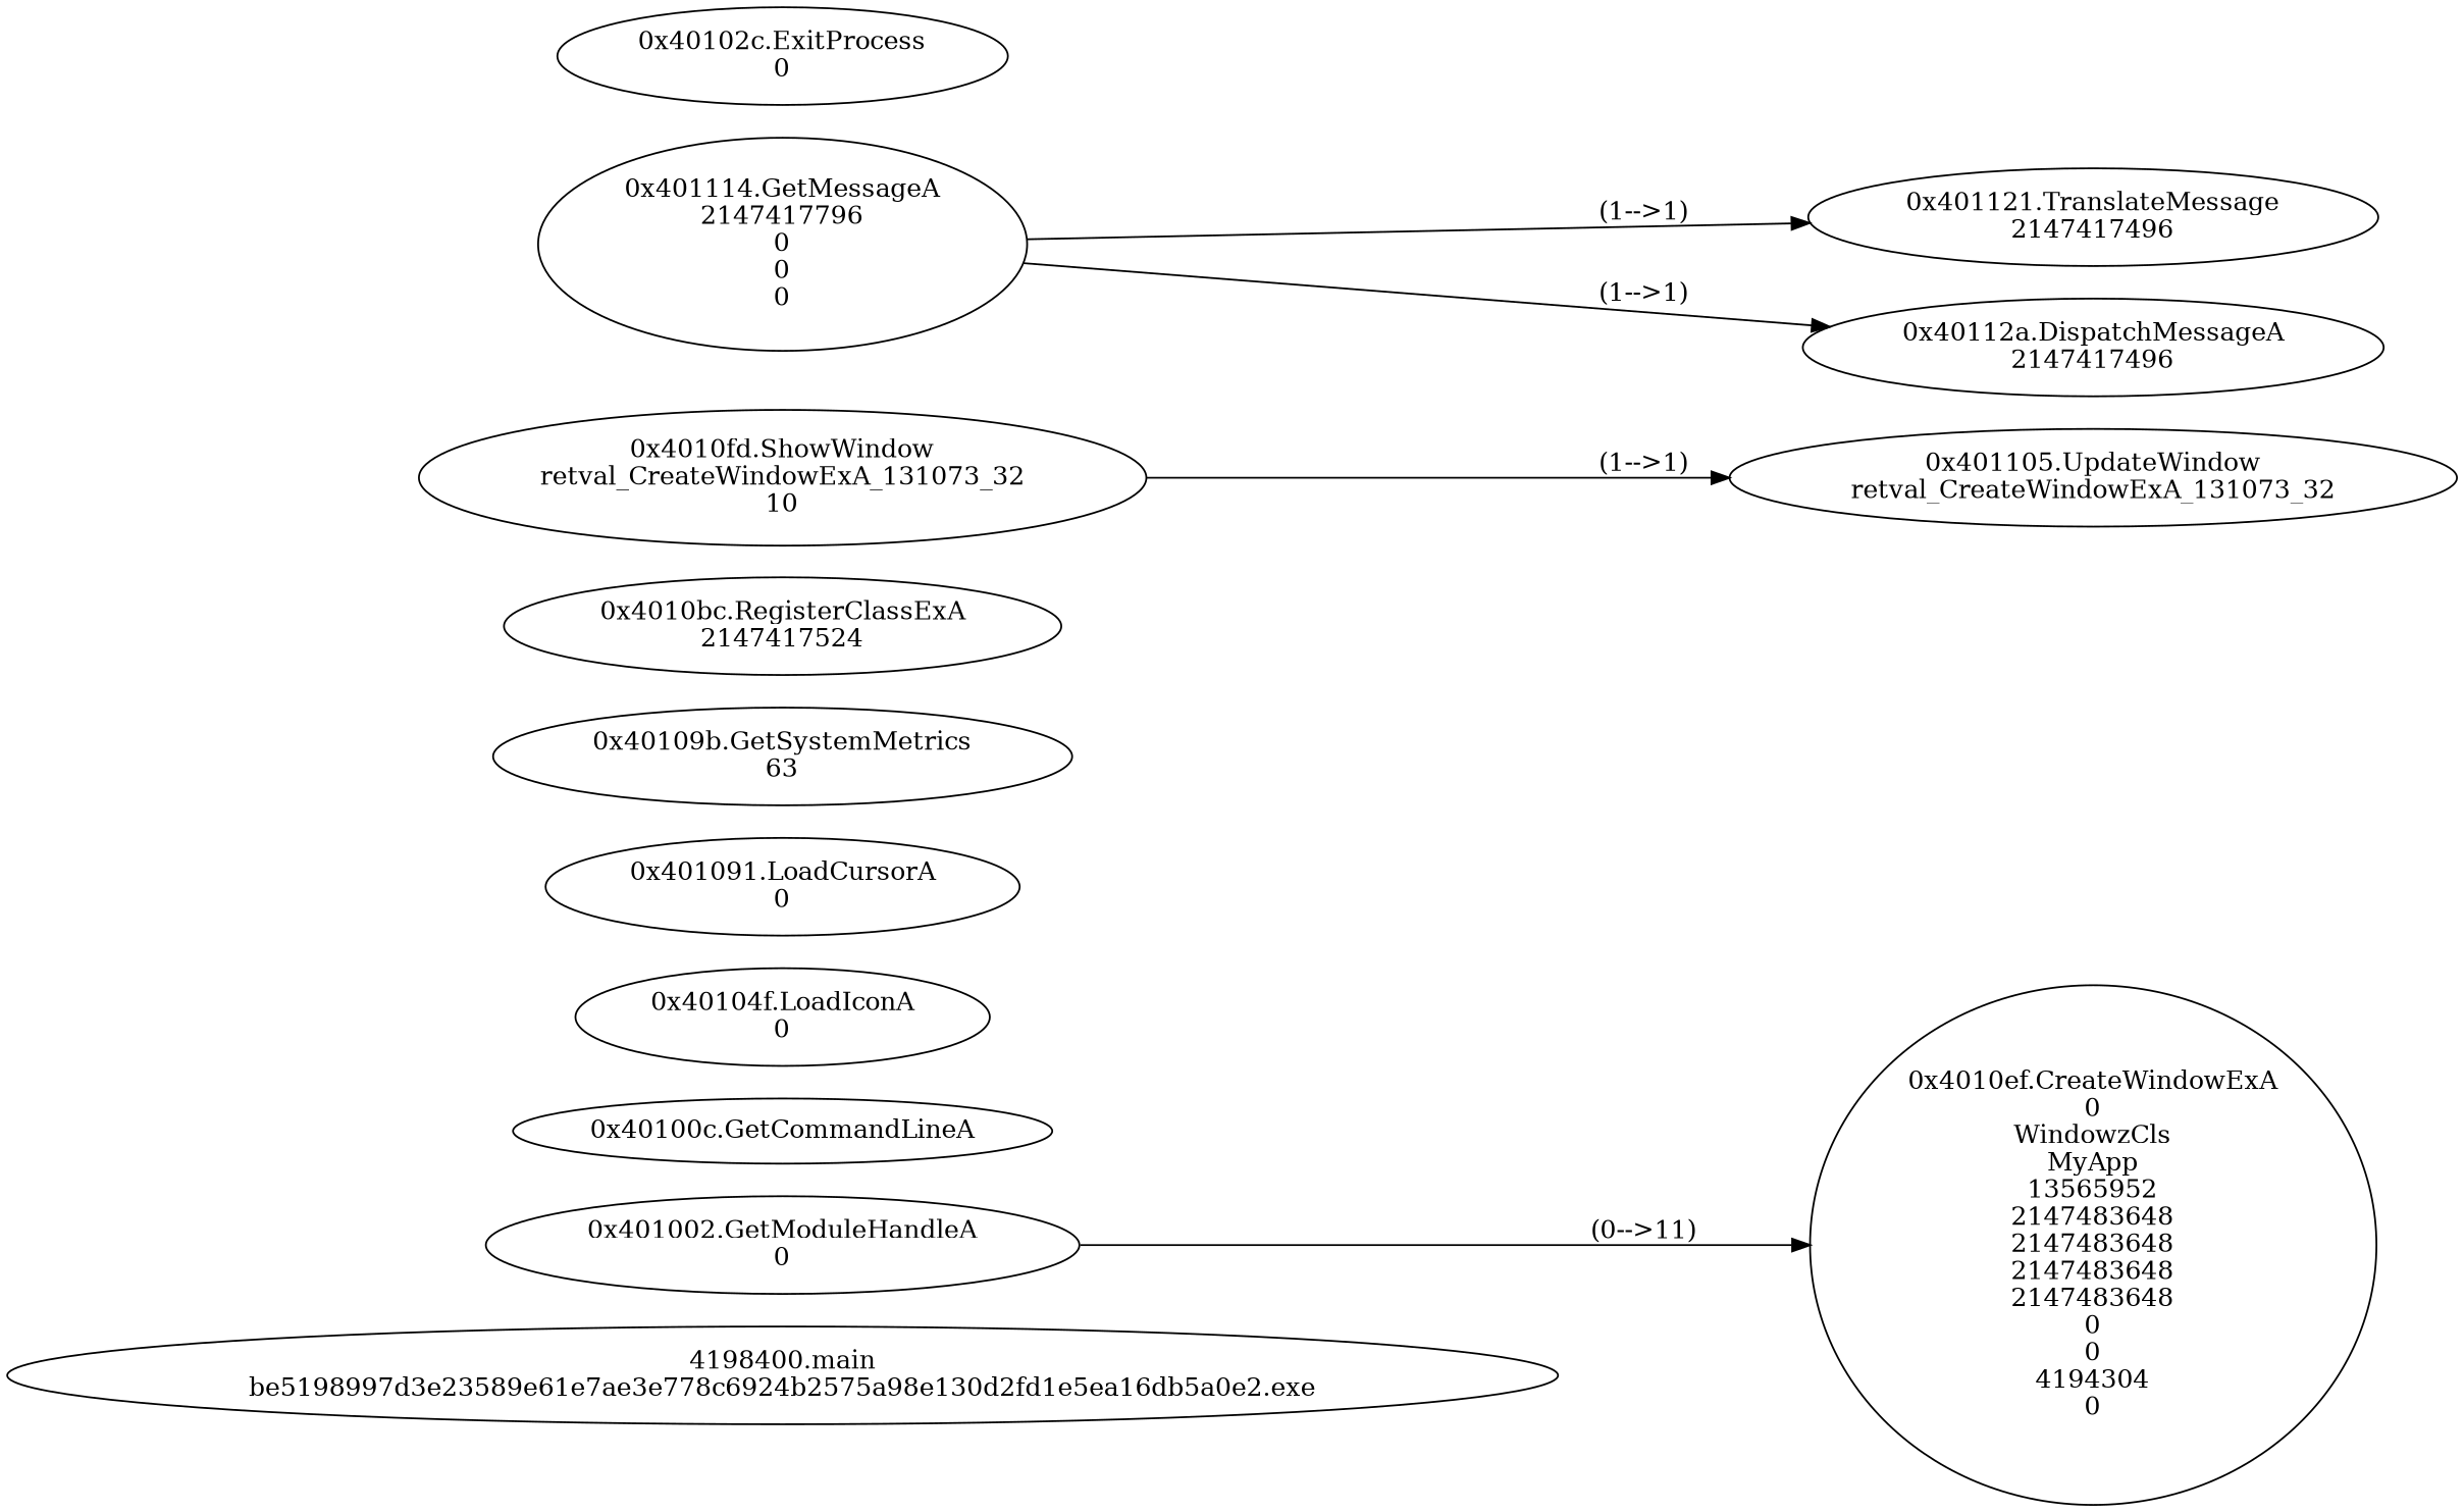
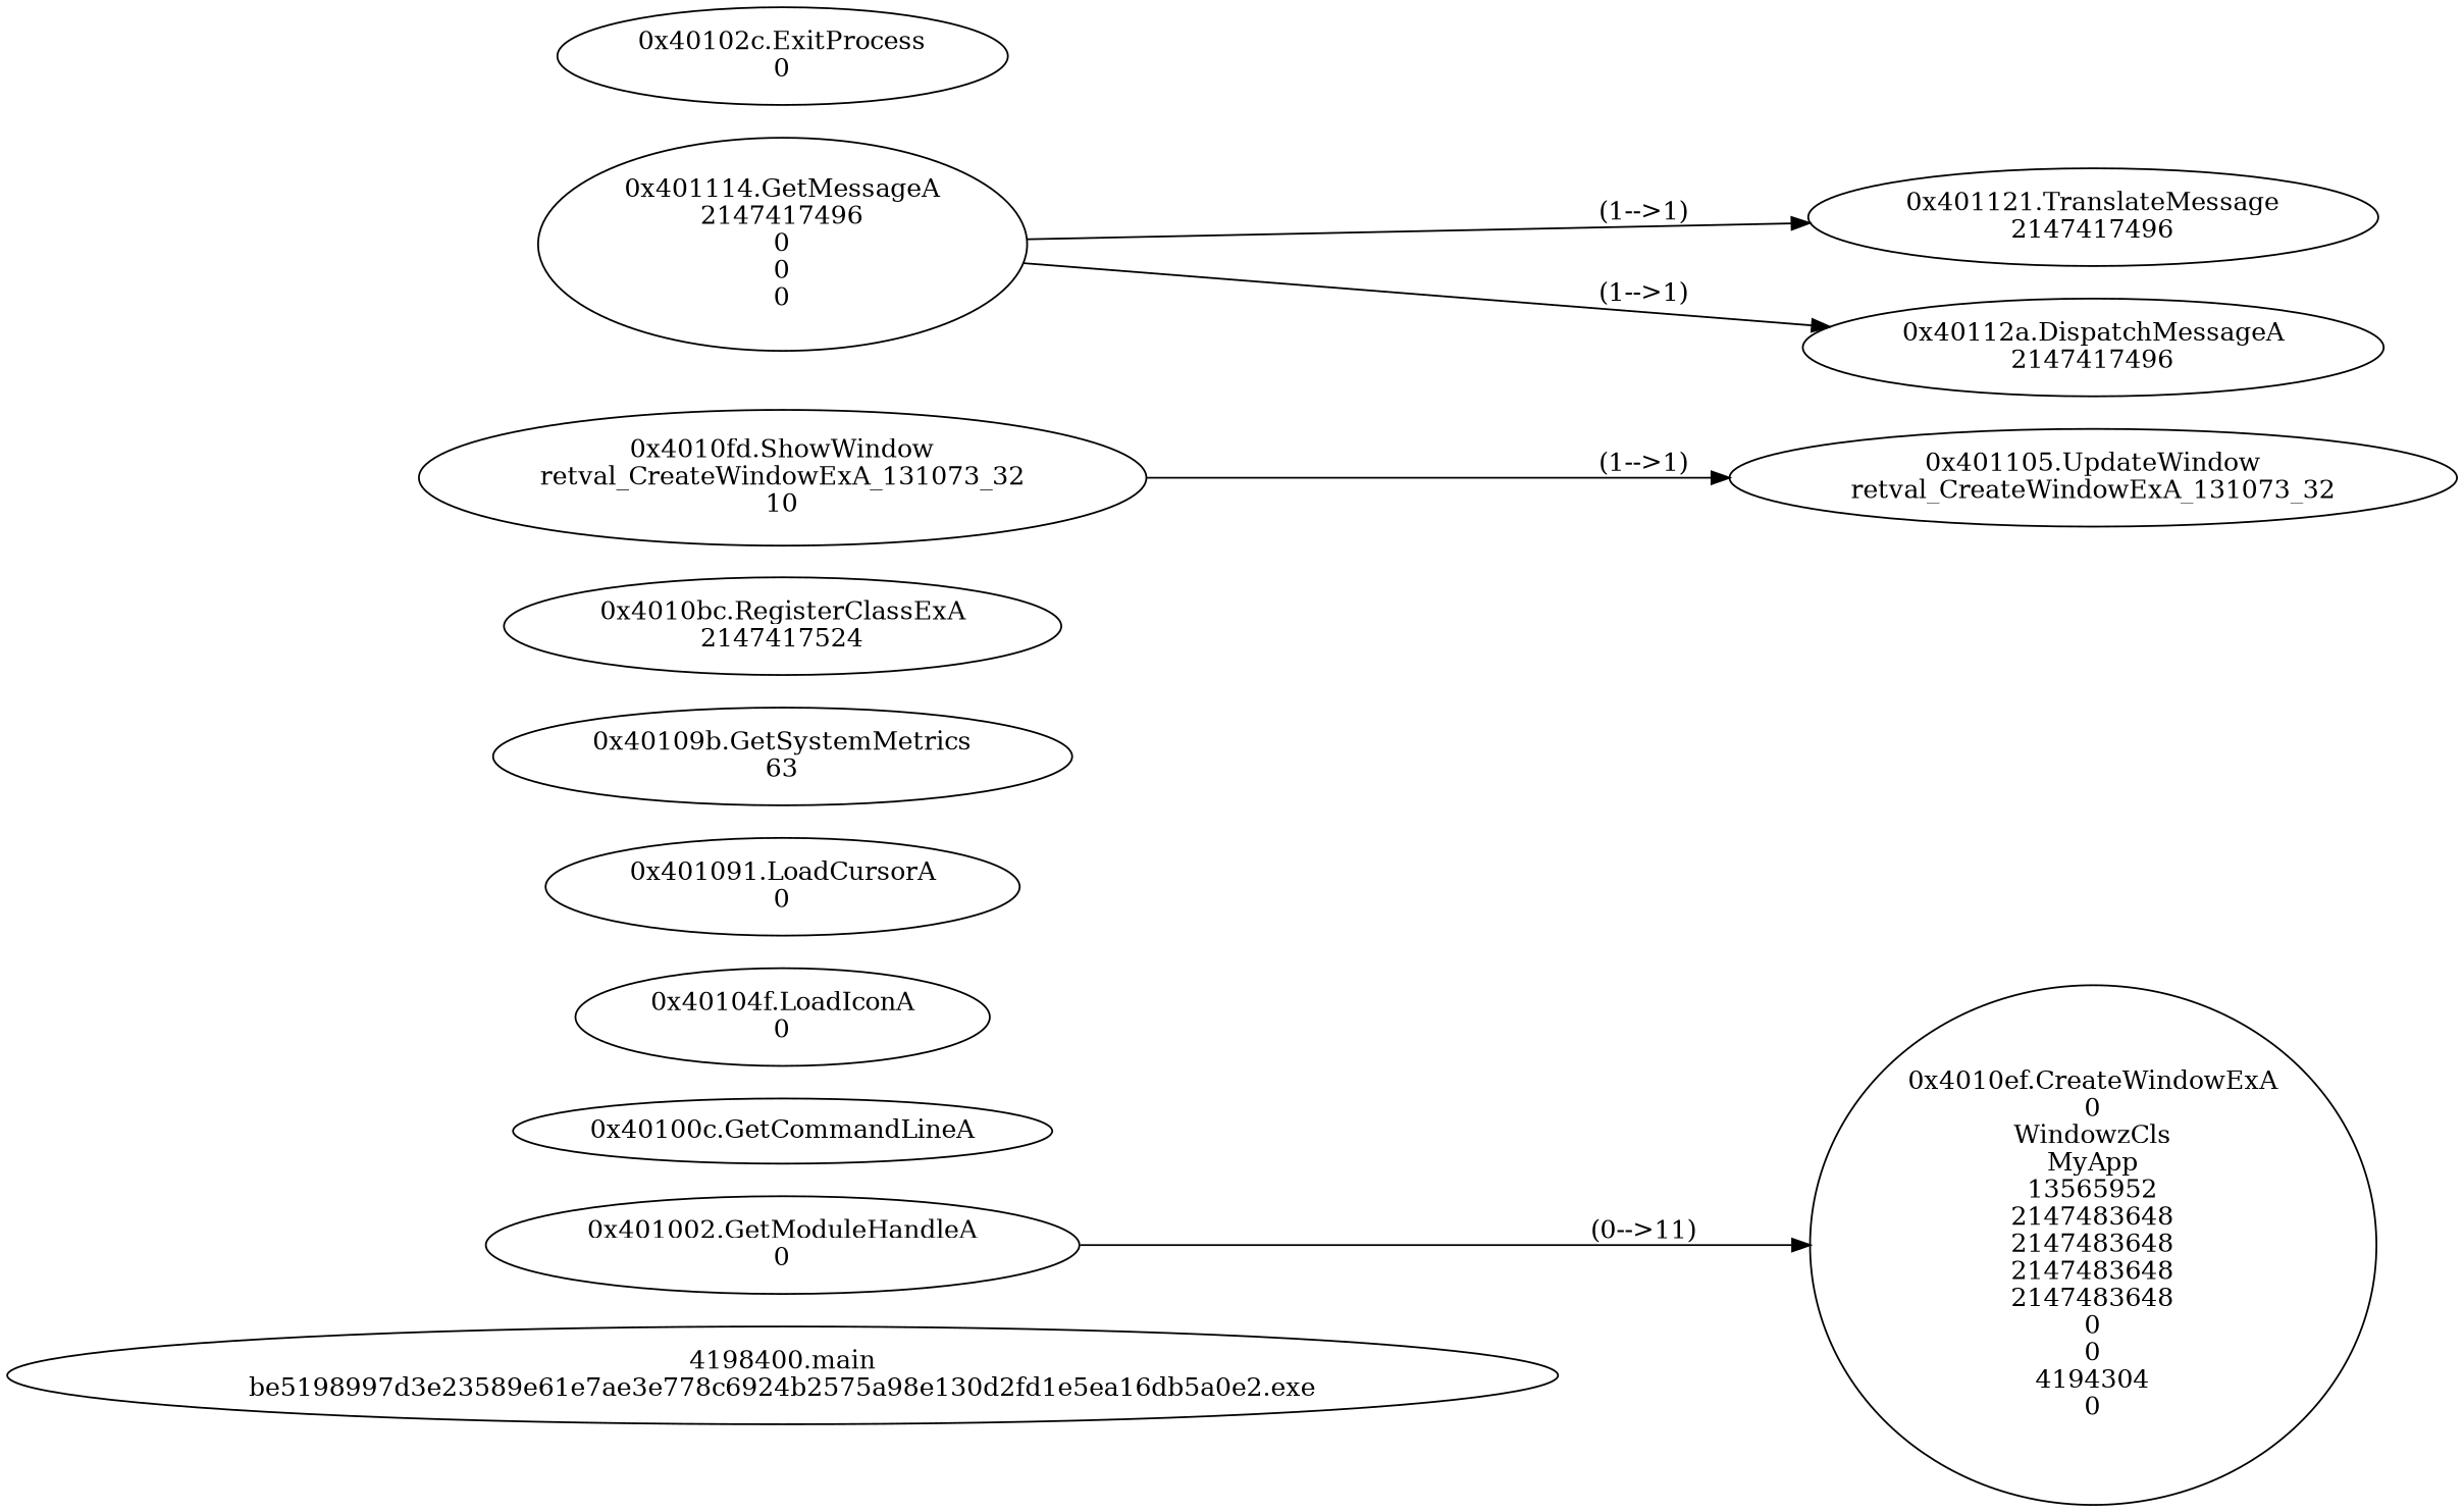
  digraph {
    rankdir=LR
    n1 [label="4198400.main\nbe5198997d3e23589e61e7ae3e778c6924b2575a98e130d2fd1e5ea16db5a0e2.exe"]
    n2 [label="0x401002.GetModuleHandleA\n0"]
    n3 [label="0x4010ef.CreateWindowExA\n0\nWindowzCls\nMyApp\n13565952\n2147483648\n2147483648\n2147483648\n2147483648\n0\n0\n4194304\n0"]
    n4 [label="0x40100c.GetCommandLineA\n"]
    n5 [label="0x40104f.LoadIconA\n0\n"]
    n6 [label="0x401091.LoadCursorA\n0\n"]
    n7 [label="0x40109b.GetSystemMetrics\n63"]
    n8 [label="0x4010bc.RegisterClassExA\n2147417524"]
    n9 [label="0x4010fd.ShowWindow\nretval_CreateWindowExA_131073_32\n10"]
    n10 [label="0x401105.UpdateWindow\nretval_CreateWindowExA_131073_32"]
-   n11 [label="0x401114.GetMessageA\n2147417796\n0\n0\n0"]
+   n11 [label="0x401114.GetMessageA\n2147417496\n0\n0\n0"]
    n12 [label="0x401121.TranslateMessage\n2147417496"]
    n13 [label="0x40112a.DispatchMessageA\n2147417496"]
    n14 [label="0x40102c.ExitProcess\n0"]
    n2 -> n3 [label="(0-->11)"]
    n9 -> n10 [label="(1-->1)"]
    n11 -> n12 [label="(1-->1)"]
    n11 -> n13 [label="(1-->1)"]
  }
